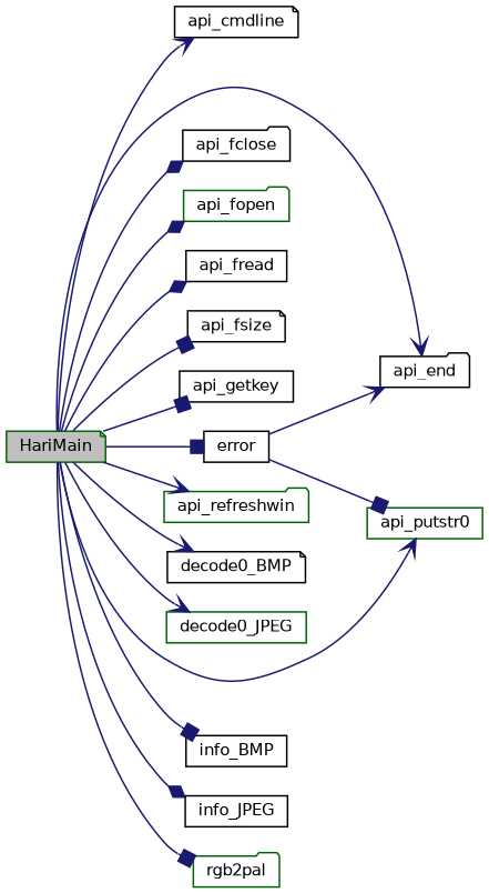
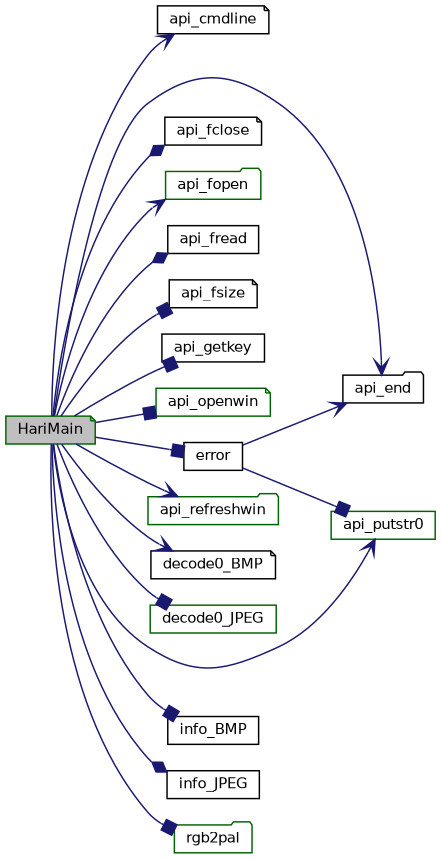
  digraph {
    rankdir=LR
    node [color=black fillcolor=white fontname=Helvetica fontsize=10 shape=box style=filled]
    edge [arrowhead=vee color=midnightblue fontname=Helvetica fontsize=10 labelfontname=Helvetica labelfontsize=10 style=solid]
    n1 [color=darkgreen fillcolor=grey75 fontcolor=black height=0.2 label=HariMain shape=note width=0.4]
    n2 [height=0.2 label=api_cmdline shape=note width=0.4]
    n3 [height=0.2 label=api_end shape=folder width=0.4]
-   n4 [height=0.2 label=api_fclose shape=folder width=0.4]
+   n4 [height=0.2 label=api_fclose shape=note width=0.4]
    n5 [color=darkgreen height=0.2 label=api_fopen shape=folder width=0.4]
    n6 [height=0.2 label=api_fread width=0.4]
    n7 [height=0.2 label=api_fsize shape=note width=0.4]
    n8 [height=0.2 label=api_getkey width=0.4]
+   n9 [color=darkgreen height=0.2 label=api_openwin shape=note width=0.4]
    n10 [color=darkgreen height=0.2 label=api_putstr0 width=0.4]
    n11 [color=darkgreen height=0.2 label=api_refreshwin shape=folder width=0.4]
    n12 [height=0.2 label=decode0_BMP shape=note width=0.4]
    n13 [color=darkgreen height=0.2 label=decode0_JPEG width=0.4]
    n14 [height=0.2 label=error width=0.4]
    n15 [height=0.2 label=info_BMP width=0.4]
    n16 [height=0.2 label=info_JPEG width=0.4]
    n17 [color=darkgreen height=0.2 label=rgb2pal shape=folder width=0.4]
    n1 -> n2
    n1 -> n3
    n1 -> n4 [arrowhead=diamond]
-   n1 -> n5 [arrowhead=diamond]
+   n1 -> n5
    n1 -> n6 [arrowhead=diamond]
    n1 -> n7 [arrowhead=box]
    n1 -> n8 [arrowhead=box]
+   n1 -> n9 [arrowhead=box]
    n1 -> n10
    n1 -> n11
    n1 -> n12
-   n1 -> n13
+   n1 -> n13 [arrowhead=box]
    n1 -> n14 [arrowhead=box]
    n1 -> n15 [arrowhead=box]
    n1 -> n16 [arrowhead=diamond]
    n1 -> n17 [arrowhead=box]
    n14 -> n3
    n14 -> n10 [arrowhead=box]
  }
